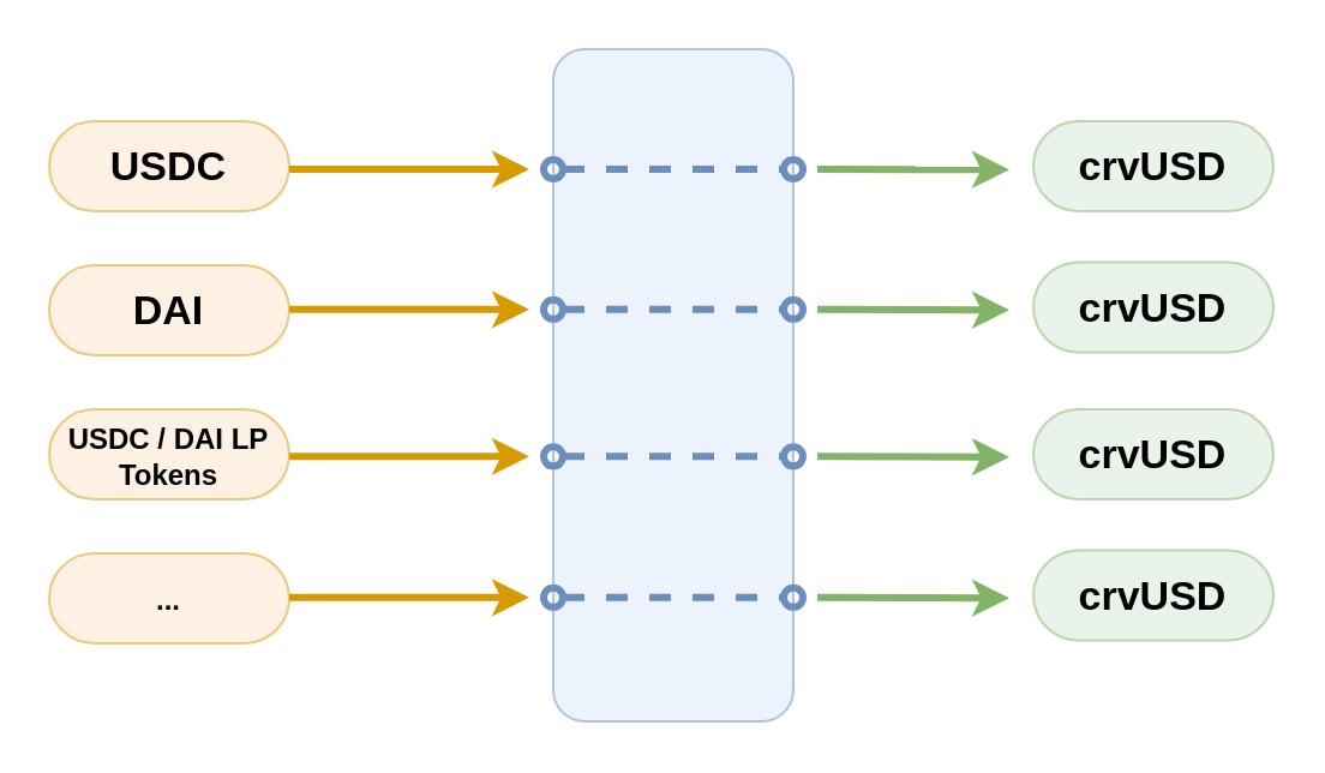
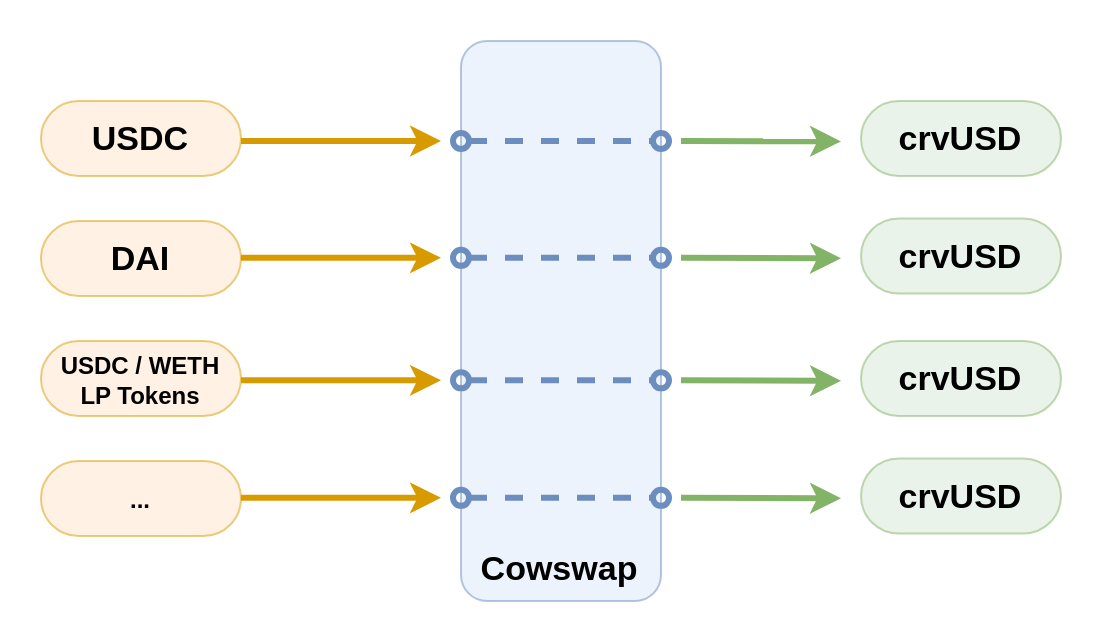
  <mxCell id="0" />
  <mxCell id="1" parent="0" />
  <mxCell id="2" value="" style="rounded=1;whiteSpace=wrap;html=1;opacity=50;arcSize=13;fillColor=#dae8fc;strokeColor=#6c8ebf;" vertex="1" parent="1"><mxGeometry x="230" y="20" width="100" height="280" as="geometry" /></mxCell>
  <mxCell id="3" value="" style="rounded=1;whiteSpace=wrap;html=1;opacity=50;arcSize=50;fillColor=#ffe6cc;strokeColor=#d79b00;" vertex="1" parent="1"><mxGeometry x="20" y="50" width="100" height="37.5" as="geometry" /></mxCell>
  <mxCell id="4" value="USDC" style="text;html=1;strokeColor=none;fillColor=none;align=center;verticalAlign=middle;whiteSpace=wrap;rounded=0;fontSize=17;fontStyle=1" vertex="1" parent="1"><mxGeometry x="30" y="50" width="80" height="40" as="geometry" /></mxCell>
  <mxCell id="5" value="" style="rounded=1;whiteSpace=wrap;html=1;opacity=50;arcSize=50;fillColor=#ffe6cc;strokeColor=#d79b00;" vertex="1" parent="1"><mxGeometry x="20" y="110" width="100" height="37.5" as="geometry" /></mxCell>
  <mxCell id="6" value="DAI" style="text;html=1;strokeColor=none;fillColor=none;align=center;verticalAlign=middle;whiteSpace=wrap;rounded=0;fontSize=17;fontStyle=1" vertex="1" parent="1"><mxGeometry x="30" y="110" width="80" height="40" as="geometry" /></mxCell>
  <mxCell id="7" value="" style="rounded=1;whiteSpace=wrap;html=1;opacity=50;arcSize=50;fillColor=#ffe6cc;strokeColor=#d79b00;" vertex="1" parent="1"><mxGeometry x="20" y="170" width="100" height="37.5" as="geometry" /></mxCell>
- <mxCell id="8" value="USDC / DAI LP Tokens" style="text;html=1;strokeColor=none;fillColor=none;align=center;verticalAlign=middle;whiteSpace=wrap;rounded=0;fontSize=12;fontStyle=1" vertex="1" parent="1"><mxGeometry x="25" y="170" width="90" height="40" as="geometry" /></mxCell>
+ <mxCell id="8" value="USDC / WETH LP Tokens" style="text;html=1;strokeColor=none;fillColor=none;align=center;verticalAlign=middle;whiteSpace=wrap;rounded=0;fontSize=12;fontStyle=1" vertex="1" parent="1"><mxGeometry x="25" y="170" width="90" height="40" as="geometry" /></mxCell>
  <mxCell id="9" value="" style="rounded=1;whiteSpace=wrap;html=1;opacity=50;arcSize=50;fillColor=#ffe6cc;strokeColor=#d79b00;" vertex="1" parent="1"><mxGeometry x="20" y="230" width="100" height="37.5" as="geometry" /></mxCell>
  <mxCell id="10" value="..." style="text;html=1;strokeColor=none;fillColor=none;align=center;verticalAlign=middle;whiteSpace=wrap;rounded=0;fontSize=12;fontStyle=1" vertex="1" parent="1"><mxGeometry x="25" y="230" width="90" height="40" as="geometry" /></mxCell>
  <mxCell id="11" value="" style="endArrow=classic;html=1;rounded=0;strokeWidth=3;fillColor=#ffe6cc;strokeColor=#d79b00;" edge="1" parent="1"><mxGeometry width="50" height="50" relative="1" as="geometry"><mxPoint x="120" y="70" as="sourcePoint" /><mxPoint x="220" y="70" as="targetPoint" /></mxGeometry></mxCell>
  <mxCell id="12" value="" style="endArrow=classic;html=1;rounded=0;startArrow=none;startFill=0;endSize=6;startSize=13;fillColor=#d5e8d4;strokeColor=#82b366;strokeWidth=3;" edge="1" parent="1"><mxGeometry width="50" height="50" relative="1" as="geometry"><mxPoint x="340" y="70" as="sourcePoint" /><mxPoint x="420" y="70.2" as="targetPoint" /></mxGeometry></mxCell>
+ <mxCell id="13" value="Cowswap" style="text;html=1;strokeColor=none;fillColor=none;align=center;verticalAlign=middle;whiteSpace=wrap;rounded=0;fontSize=17;fontStyle=1" vertex="1" parent="1"><mxGeometry x="248.42" y="270" width="63.16" height="30" as="geometry" /></mxCell>
  <mxCell id="14" value="" style="rounded=1;whiteSpace=wrap;html=1;opacity=50;arcSize=50;fillColor=#d5e8d4;strokeColor=#82b366;" vertex="1" parent="1"><mxGeometry x="430" y="50" width="100" height="37.5" as="geometry" /></mxCell>
  <mxCell id="15" value="crvUSD" style="text;html=1;strokeColor=none;fillColor=none;align=center;verticalAlign=middle;whiteSpace=wrap;rounded=0;fontSize=17;fontStyle=1" vertex="1" parent="1"><mxGeometry x="440" y="50" width="80" height="40" as="geometry" /></mxCell>
  <mxCell id="16" value="" style="endArrow=oval;dashed=1;html=1;rounded=0;startArrow=oval;startFill=0;endFill=0;strokeWidth=3;endSize=8;startSize=8;fillColor=#dae8fc;strokeColor=#6c8ebf;" edge="1" parent="1"><mxGeometry width="50" height="50" relative="1" as="geometry"><mxPoint x="230" y="70" as="sourcePoint" /><mxPoint x="330" y="70" as="targetPoint" /></mxGeometry></mxCell>
  <mxCell id="17" value="" style="endArrow=classic;html=1;rounded=0;strokeWidth=3;fillColor=#ffe6cc;strokeColor=#d79b00;" edge="1" parent="1"><mxGeometry width="50" height="50" relative="1" as="geometry"><mxPoint x="120" y="128.43" as="sourcePoint" /><mxPoint x="220" y="128.43" as="targetPoint" /></mxGeometry></mxCell>
  <mxCell id="18" value="" style="endArrow=classic;html=1;rounded=0;startArrow=none;startFill=0;endSize=6;startSize=13;fillColor=#d5e8d4;strokeColor=#82b366;strokeWidth=3;" edge="1" parent="1"><mxGeometry width="50" height="50" relative="1" as="geometry"><mxPoint x="340" y="128.43" as="sourcePoint" /><mxPoint x="420" y="128.63" as="targetPoint" /></mxGeometry></mxCell>
  <mxCell id="19" value="" style="endArrow=oval;dashed=1;html=1;rounded=0;startArrow=oval;startFill=0;endFill=0;strokeWidth=3;endSize=8;startSize=8;fillColor=#dae8fc;strokeColor=#6c8ebf;" edge="1" parent="1"><mxGeometry width="50" height="50" relative="1" as="geometry"><mxPoint x="230" y="128.43" as="sourcePoint" /><mxPoint x="330" y="128.43" as="targetPoint" /></mxGeometry></mxCell>
  <mxCell id="20" value="" style="endArrow=classic;html=1;rounded=0;strokeWidth=3;fillColor=#ffe6cc;strokeColor=#d79b00;" edge="1" parent="1"><mxGeometry width="50" height="50" relative="1" as="geometry"><mxPoint x="120" y="189.68" as="sourcePoint" /><mxPoint x="220" y="189.68" as="targetPoint" /></mxGeometry></mxCell>
  <mxCell id="21" value="" style="endArrow=classic;html=1;rounded=0;startArrow=none;startFill=0;endSize=6;startSize=13;fillColor=#d5e8d4;strokeColor=#82b366;strokeWidth=3;" edge="1" parent="1"><mxGeometry width="50" height="50" relative="1" as="geometry"><mxPoint x="340" y="189.68" as="sourcePoint" /><mxPoint x="420" y="189.88" as="targetPoint" /></mxGeometry></mxCell>
  <mxCell id="22" value="" style="endArrow=oval;dashed=1;html=1;rounded=0;startArrow=oval;startFill=0;endFill=0;strokeWidth=3;endSize=8;startSize=8;fillColor=#dae8fc;strokeColor=#6c8ebf;" edge="1" parent="1"><mxGeometry width="50" height="50" relative="1" as="geometry"><mxPoint x="230" y="189.68" as="sourcePoint" /><mxPoint x="330" y="189.68" as="targetPoint" /></mxGeometry></mxCell>
  <mxCell id="23" value="" style="endArrow=classic;html=1;rounded=0;strokeWidth=3;fillColor=#ffe6cc;strokeColor=#d79b00;" edge="1" parent="1"><mxGeometry width="50" height="50" relative="1" as="geometry"><mxPoint x="120" y="248.43" as="sourcePoint" /><mxPoint x="220" y="248.43" as="targetPoint" /></mxGeometry></mxCell>
  <mxCell id="24" value="" style="endArrow=classic;html=1;rounded=0;startArrow=none;startFill=0;endSize=6;startSize=13;fillColor=#d5e8d4;strokeColor=#82b366;strokeWidth=3;" edge="1" parent="1"><mxGeometry width="50" height="50" relative="1" as="geometry"><mxPoint x="340" y="248.43" as="sourcePoint" /><mxPoint x="420" y="248.63" as="targetPoint" /></mxGeometry></mxCell>
  <mxCell id="25" value="" style="endArrow=oval;dashed=1;html=1;rounded=0;startArrow=oval;startFill=0;endFill=0;strokeWidth=3;endSize=8;startSize=8;fillColor=#dae8fc;strokeColor=#6c8ebf;" edge="1" parent="1"><mxGeometry width="50" height="50" relative="1" as="geometry"><mxPoint x="230" y="248.43" as="sourcePoint" /><mxPoint x="330" y="248.43" as="targetPoint" /></mxGeometry></mxCell>
  <mxCell id="26" value="" style="rounded=1;whiteSpace=wrap;html=1;opacity=50;arcSize=50;fillColor=#d5e8d4;strokeColor=#82b366;" vertex="1" parent="1"><mxGeometry x="430" y="108.75" width="100" height="37.5" as="geometry" /></mxCell>
  <mxCell id="27" value="crvUSD" style="text;html=1;strokeColor=none;fillColor=none;align=center;verticalAlign=middle;whiteSpace=wrap;rounded=0;fontSize=17;fontStyle=1" vertex="1" parent="1"><mxGeometry x="440" y="108.75" width="80" height="40" as="geometry" /></mxCell>
  <mxCell id="28" value="" style="rounded=1;whiteSpace=wrap;html=1;opacity=50;arcSize=50;fillColor=#d5e8d4;strokeColor=#82b366;" vertex="1" parent="1"><mxGeometry x="430" y="170" width="100" height="37.5" as="geometry" /></mxCell>
  <mxCell id="29" value="crvUSD" style="text;html=1;strokeColor=none;fillColor=none;align=center;verticalAlign=middle;whiteSpace=wrap;rounded=0;fontSize=17;fontStyle=1" vertex="1" parent="1"><mxGeometry x="440" y="170" width="80" height="40" as="geometry" /></mxCell>
  <mxCell id="30" value="" style="rounded=1;whiteSpace=wrap;html=1;opacity=50;arcSize=50;fillColor=#d5e8d4;strokeColor=#82b366;" vertex="1" parent="1"><mxGeometry x="430" y="228.75" width="100" height="37.5" as="geometry" /></mxCell>
  <mxCell id="31" value="crvUSD" style="text;html=1;strokeColor=none;fillColor=none;align=center;verticalAlign=middle;whiteSpace=wrap;rounded=0;fontSize=17;fontStyle=1" vertex="1" parent="1"><mxGeometry x="440" y="228.75" width="80" height="40" as="geometry" /></mxCell>
